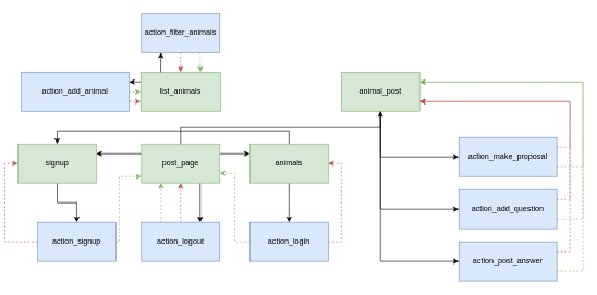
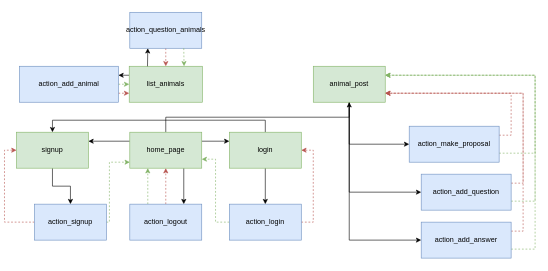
  <mxCell id="0" />
  <mxCell id="1" parent="0" />
  <mxCell id="2" style="edgeStyle=orthogonalEdgeStyle;rounded=0;orthogonalLoop=1;jettySize=auto;html=1;exitX=0;exitY=0.25;exitDx=0;exitDy=0;entryX=1;entryY=0.25;entryDx=0;entryDy=0;" parent="1" source="6" target="8" edge="1"><mxGeometry relative="1" as="geometry" /></mxCell>
  <mxCell id="3" style="edgeStyle=orthogonalEdgeStyle;rounded=0;orthogonalLoop=1;jettySize=auto;html=1;exitX=1;exitY=0.25;exitDx=0;exitDy=0;entryX=0;entryY=0.25;entryDx=0;entryDy=0;" edge="1" parent="1" source="6" target="42"><mxGeometry relative="1" as="geometry"><Array as="points" /></mxGeometry></mxCell>
  <mxCell id="4" style="edgeStyle=orthogonalEdgeStyle;rounded=0;orthogonalLoop=1;jettySize=auto;html=1;exitX=0.75;exitY=1;exitDx=0;exitDy=0;entryX=0.75;entryY=0;entryDx=0;entryDy=0;" edge="1" parent="1" source="6" target="11"><mxGeometry relative="1" as="geometry" /></mxCell>
  <mxCell id="5" style="edgeStyle=orthogonalEdgeStyle;rounded=0;orthogonalLoop=1;jettySize=auto;html=1;exitX=0.5;exitY=0;exitDx=0;exitDy=0;" edge="1" parent="1" source="6" target="30"><mxGeometry relative="1" as="geometry" /></mxCell>
- <mxCell id="6" value="&lt;div&gt;post_page&lt;/div&gt;" style="rounded=0;whiteSpace=wrap;html=1;fillColor=#d5e8d4;strokeColor=#82b366;" parent="1" vertex="1"><mxGeometry x="209" y="220" width="120" height="60" as="geometry" /></mxCell>
+ <mxCell id="6" value="&lt;div&gt;home_page&lt;/div&gt;" style="rounded=0;whiteSpace=wrap;html=1;fillColor=#d5e8d4;strokeColor=#82b366;" parent="1" vertex="1"><mxGeometry x="209" y="220" width="120" height="60" as="geometry" /></mxCell>
  <mxCell id="7" style="edgeStyle=orthogonalEdgeStyle;rounded=0;orthogonalLoop=1;jettySize=auto;html=1;exitX=0.5;exitY=1;exitDx=0;exitDy=0;entryX=0.5;entryY=0;entryDx=0;entryDy=0;" parent="1" source="8" target="14" edge="1"><mxGeometry relative="1" as="geometry" /></mxCell>
  <mxCell id="8" value="signup" style="rounded=0;whiteSpace=wrap;html=1;fillColor=#d5e8d4;strokeColor=#82b366;" parent="1" vertex="1"><mxGeometry x="20" y="220" width="120" height="60" as="geometry" /></mxCell>
  <mxCell id="9" style="edgeStyle=orthogonalEdgeStyle;rounded=0;orthogonalLoop=1;jettySize=auto;html=1;exitX=0.25;exitY=0;exitDx=0;exitDy=0;entryX=0.25;entryY=1;entryDx=0;entryDy=0;fillColor=#d5e8d4;strokeColor=#82b366;dashed=1;" parent="1" source="11" target="6" edge="1"><mxGeometry relative="1" as="geometry" /></mxCell>
  <mxCell id="10" style="edgeStyle=orthogonalEdgeStyle;rounded=0;orthogonalLoop=1;jettySize=auto;html=1;exitX=0.5;exitY=0;exitDx=0;exitDy=0;entryX=0.5;entryY=1;entryDx=0;entryDy=0;fillColor=#f8cecc;strokeColor=#b85450;dashed=1;" edge="1" parent="1" source="11" target="6"><mxGeometry relative="1" as="geometry" /></mxCell>
  <mxCell id="11" value="action_logout" style="rounded=0;whiteSpace=wrap;html=1;fillColor=#dae8fc;strokeColor=#6c8ebf;" parent="1" vertex="1"><mxGeometry x="209" y="340" width="120" height="60" as="geometry" /></mxCell>
  <mxCell id="12" style="edgeStyle=orthogonalEdgeStyle;rounded=0;orthogonalLoop=1;jettySize=auto;html=1;exitX=0;exitY=0.5;exitDx=0;exitDy=0;entryX=0;entryY=0.5;entryDx=0;entryDy=0;dashed=1;fillColor=#f8cecc;strokeColor=#b85450;" parent="1" source="14" target="8" edge="1"><mxGeometry relative="1" as="geometry" /></mxCell>
  <mxCell id="13" style="edgeStyle=orthogonalEdgeStyle;rounded=0;orthogonalLoop=1;jettySize=auto;html=1;exitX=1;exitY=0.5;exitDx=0;exitDy=0;dashed=1;fillColor=#d5e8d4;strokeColor=#82b366;" parent="1" source="14" edge="1"><mxGeometry relative="1" as="geometry"><mxPoint x="209" y="270" as="targetPoint" /><Array as="points"><mxPoint x="175" y="370" /><mxPoint x="175" y="270" /></Array></mxGeometry></mxCell>
  <mxCell id="14" value="action_signup" style="rounded=0;whiteSpace=wrap;html=1;fillColor=#dae8fc;strokeColor=#6c8ebf;" parent="1" vertex="1"><mxGeometry x="50" y="340" width="120" height="60" as="geometry" /></mxCell>
  <mxCell id="15" style="edgeStyle=orthogonalEdgeStyle;rounded=0;orthogonalLoop=1;jettySize=auto;html=1;exitX=0;exitY=0.5;exitDx=0;exitDy=0;entryX=1;entryY=0.75;entryDx=0;entryDy=0;fillColor=#d5e8d4;strokeColor=#82b366;dashed=1;" edge="1" parent="1" source="17" target="6"><mxGeometry relative="1" as="geometry"><mxPoint x="335" y="265" as="targetPoint" /></mxGeometry></mxCell>
  <mxCell id="16" style="edgeStyle=orthogonalEdgeStyle;rounded=0;orthogonalLoop=1;jettySize=auto;html=1;exitX=1;exitY=0.5;exitDx=0;exitDy=0;entryX=1;entryY=0.5;entryDx=0;entryDy=0;fillColor=#f8cecc;strokeColor=#b85450;dashed=1;" edge="1" parent="1" source="17" target="42"><mxGeometry relative="1" as="geometry" /></mxCell>
  <mxCell id="17" value="action_login" style="rounded=0;whiteSpace=wrap;html=1;fillColor=#dae8fc;strokeColor=#6c8ebf;" parent="1" vertex="1"><mxGeometry x="375" y="340" width="120" height="60" as="geometry" /></mxCell>
  <mxCell id="18" style="edgeStyle=orthogonalEdgeStyle;rounded=0;orthogonalLoop=1;jettySize=auto;html=1;exitX=1;exitY=0.5;exitDx=0;exitDy=0;entryX=0;entryY=0.5;entryDx=0;entryDy=0;fillColor=#d5e8d4;strokeColor=#82b366;dashed=1;" edge="1" parent="1" source="20" target="22"><mxGeometry relative="1" as="geometry" /></mxCell>
  <mxCell id="19" style="edgeStyle=orthogonalEdgeStyle;rounded=0;orthogonalLoop=1;jettySize=auto;html=1;exitX=1;exitY=0.75;exitDx=0;exitDy=0;entryX=0;entryY=0.75;entryDx=0;entryDy=0;fillColor=#f8cecc;strokeColor=#b85450;dashed=1;" edge="1" parent="1" source="20" target="22"><mxGeometry relative="1" as="geometry" /></mxCell>
  <mxCell id="20" value="action_add_animal" style="rounded=0;whiteSpace=wrap;html=1;fillColor=#dae8fc;strokeColor=#6c8ebf;" parent="1" vertex="1"><mxGeometry x="25" y="110" width="165" height="60" as="geometry" /></mxCell>
  <mxCell id="21" style="edgeStyle=orthogonalEdgeStyle;rounded=0;orthogonalLoop=1;jettySize=auto;html=1;exitX=0;exitY=0.25;exitDx=0;exitDy=0;entryX=1;entryY=0.25;entryDx=0;entryDy=0;" edge="1" parent="1" source="22" target="20"><mxGeometry relative="1" as="geometry" /></mxCell>
  <mxCell id="22" value="list_animals" style="rounded=0;whiteSpace=wrap;html=1;fillColor=#d5e8d4;strokeColor=#82b366;" parent="1" vertex="1"><mxGeometry x="208" y="110" width="122" height="60" as="geometry" /></mxCell>
  <mxCell id="23" style="edgeStyle=orthogonalEdgeStyle;rounded=0;orthogonalLoop=1;jettySize=auto;html=1;exitX=0.5;exitY=1;exitDx=0;exitDy=0;entryX=0.5;entryY=0;entryDx=0;entryDy=0;dashed=1;fillColor=#f8cecc;strokeColor=#b85450;" edge="1" parent="1" source="24" target="22"><mxGeometry relative="1" as="geometry" /></mxCell>
- <mxCell id="24" value="&lt;div&gt;action_filter_animals&lt;/div&gt;" style="rounded=0;whiteSpace=wrap;html=1;fillColor=#dae8fc;strokeColor=#6c8ebf;" parent="1" vertex="1"><mxGeometry x="209" y="20" width="120" height="60" as="geometry" /></mxCell>
+ <mxCell id="24" value="&lt;div&gt;action_question_animals&lt;/div&gt;" style="rounded=0;whiteSpace=wrap;html=1;fillColor=#dae8fc;strokeColor=#6c8ebf;" parent="1" vertex="1"><mxGeometry x="209" y="20" width="120" height="60" as="geometry" /></mxCell>
  <mxCell id="25" value="" style="endArrow=classic;html=1;exitX=0.25;exitY=0;exitDx=0;exitDy=0;entryX=0.25;entryY=1;entryDx=0;entryDy=0;" parent="1" source="22" target="24" edge="1"><mxGeometry width="50" height="50" relative="1" as="geometry"><mxPoint x="355" y="420" as="sourcePoint" /><mxPoint x="235" y="80" as="targetPoint" /></mxGeometry></mxCell>
  <mxCell id="26" value="" style="endArrow=classic;html=1;entryX=0.75;entryY=0;entryDx=0;entryDy=0;exitX=0.75;exitY=1;exitDx=0;exitDy=0;fillColor=#d5e8d4;strokeColor=#82b366;dashed=1;" parent="1" source="24" target="22" edge="1"><mxGeometry width="50" height="50" relative="1" as="geometry"><mxPoint x="355" y="420" as="sourcePoint" /><mxPoint x="405" y="370" as="targetPoint" /></mxGeometry></mxCell>
  <mxCell id="27" style="edgeStyle=orthogonalEdgeStyle;rounded=0;orthogonalLoop=1;jettySize=auto;html=1;exitX=0.5;exitY=1;exitDx=0;exitDy=0;entryX=0;entryY=0.5;entryDx=0;entryDy=0;" edge="1" parent="1" source="30" target="33"><mxGeometry relative="1" as="geometry" /></mxCell>
  <mxCell id="28" style="edgeStyle=orthogonalEdgeStyle;rounded=0;orthogonalLoop=1;jettySize=auto;html=1;exitX=0.5;exitY=1;exitDx=0;exitDy=0;entryX=0;entryY=0.5;entryDx=0;entryDy=0;" edge="1" parent="1" source="30" target="36"><mxGeometry relative="1" as="geometry"><mxPoint x="605" y="40" as="targetPoint" /></mxGeometry></mxCell>
  <mxCell id="29" style="edgeStyle=orthogonalEdgeStyle;rounded=0;orthogonalLoop=1;jettySize=auto;html=1;exitX=0.5;exitY=1;exitDx=0;exitDy=0;entryX=0;entryY=0.5;entryDx=0;entryDy=0;" edge="1" parent="1" source="30" target="39"><mxGeometry relative="1" as="geometry" /></mxCell>
  <mxCell id="30" value="animal_post" style="rounded=0;whiteSpace=wrap;html=1;fillColor=#d5e8d4;strokeColor=#82b366;" vertex="1" parent="1"><mxGeometry x="515" y="110" width="120" height="60" as="geometry" /></mxCell>
  <mxCell id="31" style="edgeStyle=orthogonalEdgeStyle;rounded=0;orthogonalLoop=1;jettySize=auto;html=1;exitX=1;exitY=0.75;exitDx=0;exitDy=0;entryX=1;entryY=0.25;entryDx=0;entryDy=0;fillColor=#d5e8d4;strokeColor=#82b366;dashed=1;" edge="1" parent="1" source="33" target="30"><mxGeometry relative="1" as="geometry"><Array as="points"><mxPoint x="885" y="255" /><mxPoint x="885" y="125" /></Array></mxGeometry></mxCell>
  <mxCell id="32" style="edgeStyle=orthogonalEdgeStyle;rounded=0;orthogonalLoop=1;jettySize=auto;html=1;exitX=1;exitY=0.25;exitDx=0;exitDy=0;entryX=1;entryY=0.75;entryDx=0;entryDy=0;dashed=1;fillColor=#f8cecc;strokeColor=#b85450;" edge="1" parent="1" source="33" target="30"><mxGeometry relative="1" as="geometry" /></mxCell>
- <mxCell id="33" value="&lt;div&gt;action_make_proposal&lt;/div&gt;" style="rounded=0;whiteSpace=wrap;html=1;fillColor=#dae8fc;strokeColor=#6c8ebf;" vertex="1" parent="1"><mxGeometry x="695" y="210" width="150" height="60" as="geometry" /></mxCell>
+ <mxCell id="33" value="&lt;div&gt;action_make_proposal&lt;/div&gt;" style="rounded=0;whiteSpace=wrap;html=1;fillColor=#dae8fc;strokeColor=#6c8ebf;" vertex="1" parent="1"><mxGeometry x="675" y="210" width="150" height="60" as="geometry" /></mxCell>
  <mxCell id="34" style="edgeStyle=orthogonalEdgeStyle;rounded=0;orthogonalLoop=1;jettySize=auto;html=1;exitX=1;exitY=0.75;exitDx=0;exitDy=0;entryX=1;entryY=0.25;entryDx=0;entryDy=0;fillColor=#d5e8d4;strokeColor=#82b366;dashed=1;" edge="1" parent="1" source="36" target="30"><mxGeometry relative="1" as="geometry"><Array as="points"><mxPoint x="885" y="335" /><mxPoint x="885" y="125" /></Array></mxGeometry></mxCell>
  <mxCell id="35" style="edgeStyle=orthogonalEdgeStyle;rounded=0;orthogonalLoop=1;jettySize=auto;html=1;exitX=1;exitY=0.25;exitDx=0;exitDy=0;entryX=1;entryY=0.75;entryDx=0;entryDy=0;dashed=1;fillColor=#f8cecc;strokeColor=#b85450;" edge="1" parent="1" source="36" target="30"><mxGeometry relative="1" as="geometry" /></mxCell>
  <mxCell id="36" value="action_add_question" style="rounded=0;whiteSpace=wrap;html=1;fillColor=#dae8fc;strokeColor=#6c8ebf;" vertex="1" parent="1"><mxGeometry x="695" y="290" width="150" height="60" as="geometry" /></mxCell>
  <mxCell id="37" style="edgeStyle=orthogonalEdgeStyle;rounded=0;orthogonalLoop=1;jettySize=auto;html=1;exitX=1;exitY=0.75;exitDx=0;exitDy=0;entryX=1;entryY=0.25;entryDx=0;entryDy=0;dashed=1;fillColor=#d5e8d4;strokeColor=#82b366;" edge="1" parent="1" source="39" target="30"><mxGeometry relative="1" as="geometry"><Array as="points"><mxPoint x="885" y="415" /><mxPoint x="885" y="125" /></Array></mxGeometry></mxCell>
  <mxCell id="38" style="edgeStyle=orthogonalEdgeStyle;rounded=0;orthogonalLoop=1;jettySize=auto;html=1;exitX=1;exitY=0.25;exitDx=0;exitDy=0;entryX=1;entryY=0.75;entryDx=0;entryDy=0;dashed=1;fillColor=#f8cecc;strokeColor=#b85450;" edge="1" parent="1" source="39" target="30"><mxGeometry relative="1" as="geometry" /></mxCell>
- <mxCell id="39" value="action_post_answer" style="rounded=0;whiteSpace=wrap;html=1;fillColor=#dae8fc;strokeColor=#6c8ebf;" vertex="1" parent="1"><mxGeometry x="695" y="370" width="150" height="60" as="geometry" /></mxCell>
+ <mxCell id="39" value="action_add_answer" style="rounded=0;whiteSpace=wrap;html=1;fillColor=#dae8fc;strokeColor=#6c8ebf;" vertex="1" parent="1"><mxGeometry x="695" y="370" width="150" height="60" as="geometry" /></mxCell>
  <mxCell id="40" style="edgeStyle=orthogonalEdgeStyle;rounded=0;orthogonalLoop=1;jettySize=auto;html=1;exitX=0.5;exitY=1;exitDx=0;exitDy=0;entryX=0.5;entryY=0;entryDx=0;entryDy=0;" edge="1" parent="1" source="42" target="17"><mxGeometry relative="1" as="geometry" /></mxCell>
  <mxCell id="41" style="edgeStyle=orthogonalEdgeStyle;rounded=0;orthogonalLoop=1;jettySize=auto;html=1;exitX=0.5;exitY=0;exitDx=0;exitDy=0;entryX=0.5;entryY=0;entryDx=0;entryDy=0;" edge="1" parent="1" source="42" target="8"><mxGeometry relative="1" as="geometry" /></mxCell>
- <mxCell id="42" value="&lt;div&gt;animals&lt;/div&gt;" style="rounded=0;whiteSpace=wrap;html=1;fillColor=#d5e8d4;strokeColor=#82b366;" vertex="1" parent="1"><mxGeometry x="375" y="220" width="120" height="60" as="geometry" /></mxCell>
+ <mxCell id="42" value="&lt;div&gt;login&lt;/div&gt;" style="rounded=0;whiteSpace=wrap;html=1;fillColor=#d5e8d4;strokeColor=#82b366;" vertex="1" parent="1"><mxGeometry x="375" y="220" width="120" height="60" as="geometry" /></mxCell>
